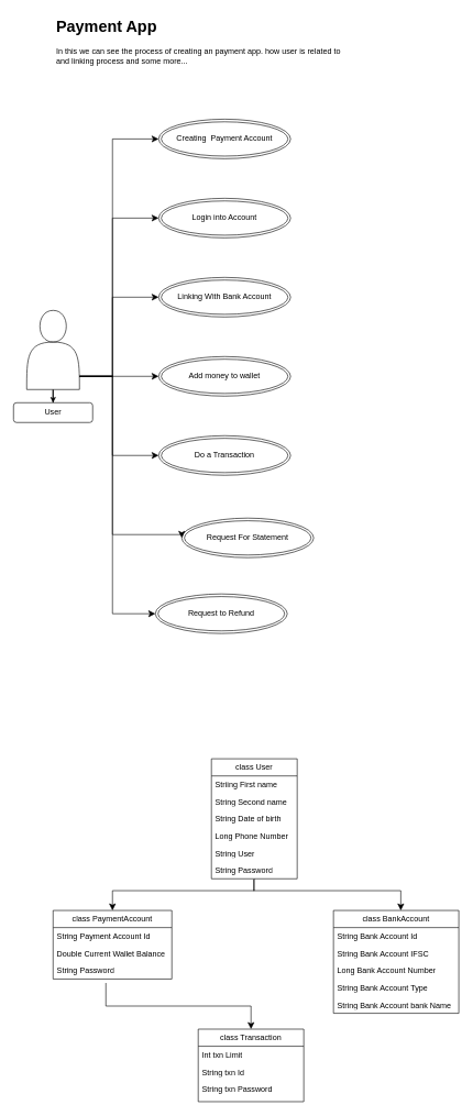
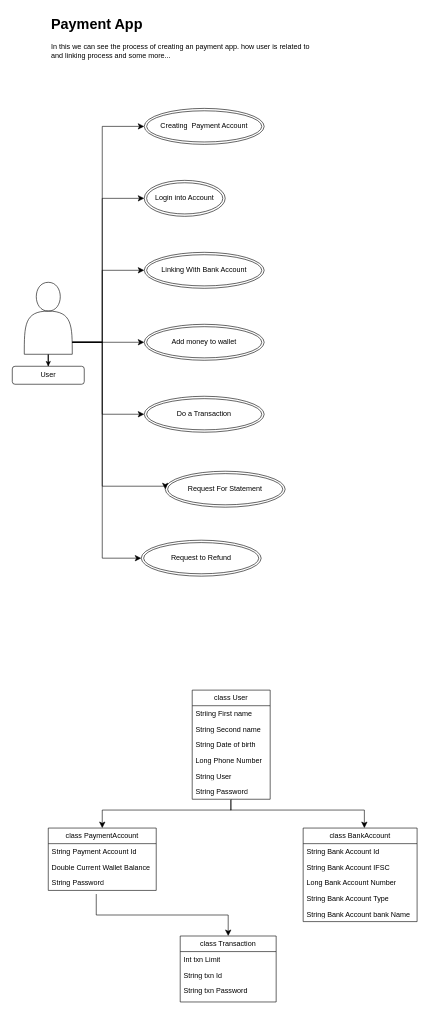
  <mxCell id="0" />
  <mxCell id="1" parent="0" />
  <mxCell id="2" value="class User" style="swimlane;fontStyle=0;childLayout=stackLayout;horizontal=1;startSize=26;fillColor=none;horizontalStack=0;resizeParent=1;resizeParentMax=0;resizeLast=0;collapsible=1;marginBottom=0;whiteSpace=wrap;html=1;" vertex="1" parent="1"><mxGeometry x="320" y="1150" width="130" height="182" as="geometry"><mxRectangle x="120" y="230" width="100" height="30" as="alternateBounds" /></mxGeometry></mxCell>
  <mxCell id="3" value="Striing First name" style="text;strokeColor=none;fillColor=none;align=left;verticalAlign=top;spacingLeft=4;spacingRight=4;overflow=hidden;rotatable=0;points=[[0,0.5],[1,0.5]];portConstraint=eastwest;whiteSpace=wrap;html=1;" vertex="1" parent="2"><mxGeometry y="26" width="130" height="26" as="geometry" /></mxCell>
  <mxCell id="4" value="String Second name" style="text;strokeColor=none;fillColor=none;align=left;verticalAlign=top;spacingLeft=4;spacingRight=4;overflow=hidden;rotatable=0;points=[[0,0.5],[1,0.5]];portConstraint=eastwest;whiteSpace=wrap;html=1;" vertex="1" parent="2"><mxGeometry y="52" width="130" height="26" as="geometry" /></mxCell>
  <mxCell id="5" value="String Date of birth" style="text;strokeColor=none;fillColor=none;align=left;verticalAlign=top;spacingLeft=4;spacingRight=4;overflow=hidden;rotatable=0;points=[[0,0.5],[1,0.5]];portConstraint=eastwest;whiteSpace=wrap;html=1;" vertex="1" parent="2"><mxGeometry y="78" width="130" height="26" as="geometry" /></mxCell>
  <mxCell id="6" value="Long Phone Number" style="text;strokeColor=none;fillColor=none;align=left;verticalAlign=top;spacingLeft=4;spacingRight=4;overflow=hidden;rotatable=0;points=[[0,0.5],[1,0.5]];portConstraint=eastwest;whiteSpace=wrap;html=1;" vertex="1" parent="2"><mxGeometry y="104" width="130" height="26" as="geometry" /></mxCell>
  <mxCell id="7" value="String User" style="text;strokeColor=none;fillColor=none;align=left;verticalAlign=top;spacingLeft=4;spacingRight=4;overflow=hidden;rotatable=0;points=[[0,0.5],[1,0.5]];portConstraint=eastwest;whiteSpace=wrap;html=1;" vertex="1" parent="2"><mxGeometry y="130" width="130" height="26" as="geometry" /></mxCell>
  <mxCell id="8" value="String Password" style="text;strokeColor=none;fillColor=none;align=left;verticalAlign=top;spacingLeft=4;spacingRight=4;overflow=hidden;rotatable=0;points=[[0,0.5],[1,0.5]];portConstraint=eastwest;whiteSpace=wrap;html=1;" vertex="1" parent="2"><mxGeometry y="156" width="130" height="26" as="geometry" /></mxCell>
  <mxCell id="9" value="class PaymentAccount" style="swimlane;fontStyle=0;childLayout=stackLayout;horizontal=1;startSize=26;fillColor=none;horizontalStack=0;resizeParent=1;resizeParentMax=0;resizeLast=0;collapsible=1;marginBottom=0;whiteSpace=wrap;html=1;" vertex="1" parent="1"><mxGeometry x="80" y="1380" width="180" height="104" as="geometry"><mxRectangle x="120" y="230" width="100" height="30" as="alternateBounds" /></mxGeometry></mxCell>
  <mxCell id="10" value="Second name" style="text;strokeColor=none;fillColor=none;align=left;verticalAlign=top;spacingLeft=4;spacingRight=4;overflow=hidden;rotatable=0;points=[[0,0.5],[1,0.5]];portConstraint=eastwest;whiteSpace=wrap;html=1;" vertex="1" parent="9"><mxGeometry y="26" width="180" as="geometry" /></mxCell>
  <mxCell id="11" value="String Payment Account Id" style="text;strokeColor=none;fillColor=none;align=left;verticalAlign=top;spacingLeft=4;spacingRight=4;overflow=hidden;rotatable=0;points=[[0,0.5],[1,0.5]];portConstraint=eastwest;whiteSpace=wrap;html=1;" vertex="1" parent="9"><mxGeometry y="26" width="180" height="26" as="geometry" /></mxCell>
  <mxCell id="12" value="Double Current Wallet Balance" style="text;strokeColor=none;fillColor=none;align=left;verticalAlign=top;spacingLeft=4;spacingRight=4;overflow=hidden;rotatable=0;points=[[0,0.5],[1,0.5]];portConstraint=eastwest;whiteSpace=wrap;html=1;" vertex="1" parent="9"><mxGeometry y="52" width="180" height="26" as="geometry" /></mxCell>
  <mxCell id="13" value="String Password" style="text;strokeColor=none;fillColor=none;align=left;verticalAlign=top;spacingLeft=4;spacingRight=4;overflow=hidden;rotatable=0;points=[[0,0.5],[1,0.5]];portConstraint=eastwest;whiteSpace=wrap;html=1;" vertex="1" parent="9"><mxGeometry y="78" width="180" height="26" as="geometry" /></mxCell>
  <mxCell id="14" value="class BankAccount" style="swimlane;fontStyle=0;childLayout=stackLayout;horizontal=1;startSize=26;fillColor=none;horizontalStack=0;resizeParent=1;resizeParentMax=0;resizeLast=0;collapsible=1;marginBottom=0;whiteSpace=wrap;html=1;" vertex="1" parent="1"><mxGeometry x="505" y="1380" width="190" height="156" as="geometry"><mxRectangle x="120" y="230" width="100" height="30" as="alternateBounds" /></mxGeometry></mxCell>
  <mxCell id="15" value="String Bank Account Id" style="text;strokeColor=none;fillColor=none;align=left;verticalAlign=top;spacingLeft=4;spacingRight=4;overflow=hidden;rotatable=0;points=[[0,0.5],[1,0.5]];portConstraint=eastwest;whiteSpace=wrap;html=1;" vertex="1" parent="14"><mxGeometry y="26" width="190" height="26" as="geometry" /></mxCell>
  <mxCell id="16" value="String Bank Account IFSC&lt;span style=&quot;white-space: pre;&quot;&gt;&#09;&lt;/span&gt;" style="text;strokeColor=none;fillColor=none;align=left;verticalAlign=top;spacingLeft=4;spacingRight=4;overflow=hidden;rotatable=0;points=[[0,0.5],[1,0.5]];portConstraint=eastwest;whiteSpace=wrap;html=1;" vertex="1" parent="14"><mxGeometry y="52" width="190" height="26" as="geometry" /></mxCell>
  <mxCell id="17" value="Long Bank Account Number" style="text;strokeColor=none;fillColor=none;align=left;verticalAlign=top;spacingLeft=4;spacingRight=4;overflow=hidden;rotatable=0;points=[[0,0.5],[1,0.5]];portConstraint=eastwest;whiteSpace=wrap;html=1;" vertex="1" parent="14"><mxGeometry y="78" width="190" height="26" as="geometry" /></mxCell>
  <mxCell id="18" value="String Bank Account Type" style="text;strokeColor=none;fillColor=none;align=left;verticalAlign=top;spacingLeft=4;spacingRight=4;overflow=hidden;rotatable=0;points=[[0,0.5],[1,0.5]];portConstraint=eastwest;whiteSpace=wrap;html=1;" vertex="1" parent="14"><mxGeometry y="104" width="190" height="26" as="geometry" /></mxCell>
  <mxCell id="19" value="String Bank Account bank Name" style="text;strokeColor=none;fillColor=none;align=left;verticalAlign=top;spacingLeft=4;spacingRight=4;overflow=hidden;rotatable=0;points=[[0,0.5],[1,0.5]];portConstraint=eastwest;whiteSpace=wrap;html=1;" vertex="1" parent="14"><mxGeometry y="130" width="190" height="26" as="geometry" /></mxCell>
  <mxCell id="20" value="class Transaction" style="swimlane;fontStyle=0;childLayout=stackLayout;horizontal=1;startSize=26;fillColor=none;horizontalStack=0;resizeParent=1;resizeParentMax=0;resizeLast=0;collapsible=1;marginBottom=0;whiteSpace=wrap;html=1;" vertex="1" parent="1"><mxGeometry x="300" y="1560" width="160" height="110" as="geometry"><mxRectangle x="120" y="230" width="100" height="30" as="alternateBounds" /></mxGeometry></mxCell>
  <mxCell id="21" value="Int txn Limit" style="text;strokeColor=none;fillColor=none;align=left;verticalAlign=top;spacingLeft=4;spacingRight=4;overflow=hidden;rotatable=0;points=[[0,0.5],[1,0.5]];portConstraint=eastwest;whiteSpace=wrap;html=1;" vertex="1" parent="20"><mxGeometry y="26" width="160" height="26" as="geometry" /></mxCell>
  <mxCell id="22" value="String txn Id" style="text;strokeColor=none;fillColor=none;align=left;verticalAlign=top;spacingLeft=4;spacingRight=4;overflow=hidden;rotatable=0;points=[[0,0.5],[1,0.5]];portConstraint=eastwest;whiteSpace=wrap;html=1;" vertex="1" parent="20"><mxGeometry y="52" width="160" height="26" as="geometry" /></mxCell>
  <mxCell id="23" value="String txn Password" style="text;strokeColor=none;fillColor=none;align=left;verticalAlign=top;spacingLeft=4;spacingRight=4;overflow=hidden;rotatable=0;points=[[0,0.5],[1,0.5]];portConstraint=eastwest;whiteSpace=wrap;html=1;" vertex="1" parent="20"><mxGeometry y="78" width="160" height="32" as="geometry" /></mxCell>
  <mxCell id="24" value="&lt;h1&gt;Payment App&lt;/h1&gt;&lt;div&gt;In this we can see the process of creating an payment app. how user is related to and linking process and some more...&lt;/div&gt;" style="text;html=1;strokeColor=none;fillColor=none;spacing=5;spacingTop=-20;whiteSpace=wrap;overflow=hidden;rounded=0;" vertex="1" parent="1"><mxGeometry x="80" y="20" width="460" height="100" as="geometry" /></mxCell>
  <mxCell id="25" value="" style="edgeStyle=orthogonalEdgeStyle;rounded=0;orthogonalLoop=1;jettySize=auto;html=1;" edge="1" parent="1" source="26" target="34"><mxGeometry relative="1" as="geometry" /></mxCell>
  <mxCell id="26" value="" style="shape=actor;whiteSpace=wrap;html=1;" vertex="1" parent="1"><mxGeometry x="40" y="470" width="80" height="120" as="geometry" /></mxCell>
  <mxCell id="27" value="Creating&amp;nbsp; Payment Account" style="ellipse;shape=doubleEllipse;whiteSpace=wrap;html=1;" vertex="1" parent="1"><mxGeometry x="240" y="180" width="200" height="60" as="geometry" /></mxCell>
- <mxCell id="28" value="Login into Account" style="ellipse;shape=doubleEllipse;whiteSpace=wrap;html=1;" vertex="1" parent="1"><mxGeometry x="240" y="300" width="200" height="60" as="geometry" /></mxCell>
+ <mxCell id="28" value="Login into Account" style="ellipse;shape=doubleEllipse;whiteSpace=wrap;html=1;" vertex="1" parent="1"><mxGeometry x="240" y="300" width="135" height="60" as="geometry" /></mxCell>
  <mxCell id="29" value="Linking With Bank Account" style="ellipse;shape=doubleEllipse;whiteSpace=wrap;html=1;" vertex="1" parent="1"><mxGeometry x="240" y="420" width="200" height="60" as="geometry" /></mxCell>
  <mxCell id="30" value="Add money to wallet" style="ellipse;shape=doubleEllipse;whiteSpace=wrap;html=1;" vertex="1" parent="1"><mxGeometry x="240" y="540" width="200" height="60" as="geometry" /></mxCell>
  <mxCell id="31" value="Do a Transaction" style="ellipse;shape=doubleEllipse;whiteSpace=wrap;html=1;" vertex="1" parent="1"><mxGeometry x="240" y="660" width="200" height="60" as="geometry" /></mxCell>
  <mxCell id="32" value="Request For Statement" style="ellipse;shape=doubleEllipse;whiteSpace=wrap;html=1;" vertex="1" parent="1"><mxGeometry x="275" y="785" width="200" height="60" as="geometry" /></mxCell>
  <mxCell id="33" value="Request to Refund" style="ellipse;shape=doubleEllipse;whiteSpace=wrap;html=1;" vertex="1" parent="1"><mxGeometry x="235" y="900" width="200" height="60" as="geometry" /></mxCell>
  <mxCell id="34" value="User" style="rounded=1;whiteSpace=wrap;html=1;" vertex="1" parent="1"><mxGeometry x="20" y="610" width="120" height="30" as="geometry" /></mxCell>
  <mxCell id="35" value="" style="edgeStyle=segmentEdgeStyle;endArrow=classic;html=1;curved=0;rounded=0;endSize=8;startSize=8;sourcePerimeterSpacing=0;targetPerimeterSpacing=0;" edge="1" parent="1" target="30"><mxGeometry width="100" relative="1" as="geometry"><mxPoint x="120" y="570" as="sourcePoint" /><mxPoint x="320" y="580" as="targetPoint" /><Array as="points"><mxPoint x="140" y="570" /><mxPoint x="140" y="570" /></Array></mxGeometry></mxCell>
  <mxCell id="36" value="" style="edgeStyle=segmentEdgeStyle;endArrow=classic;html=1;curved=0;rounded=0;endSize=8;startSize=8;sourcePerimeterSpacing=0;targetPerimeterSpacing=0;entryX=0;entryY=0.5;entryDx=0;entryDy=0;" edge="1" parent="1" target="29"><mxGeometry width="100" relative="1" as="geometry"><mxPoint x="120" y="570" as="sourcePoint" /><mxPoint x="230" y="450" as="targetPoint" /><Array as="points"><mxPoint x="140" y="570" /><mxPoint x="170" y="570" /><mxPoint x="170" y="450" /></Array></mxGeometry></mxCell>
  <mxCell id="37" value="" style="edgeStyle=segmentEdgeStyle;endArrow=classic;html=1;curved=0;rounded=0;endSize=8;startSize=8;sourcePerimeterSpacing=0;targetPerimeterSpacing=0;entryX=0;entryY=0.5;entryDx=0;entryDy=0;" edge="1" parent="1" target="31"><mxGeometry width="100" relative="1" as="geometry"><mxPoint x="120" y="570" as="sourcePoint" /><mxPoint x="230" y="690" as="targetPoint" /><Array as="points"><mxPoint x="120" y="570" /><mxPoint x="170" y="570" /><mxPoint x="170" y="690" /></Array></mxGeometry></mxCell>
  <mxCell id="38" value="" style="edgeStyle=segmentEdgeStyle;endArrow=classic;html=1;curved=0;rounded=0;endSize=8;startSize=8;sourcePerimeterSpacing=0;targetPerimeterSpacing=0;entryX=0;entryY=0.5;entryDx=0;entryDy=0;" edge="1" parent="1" target="32"><mxGeometry width="100" relative="1" as="geometry"><mxPoint x="120" y="570" as="sourcePoint" /><mxPoint x="240" y="830" as="targetPoint" /><Array as="points"><mxPoint x="170" y="570" /><mxPoint x="170" y="810" /></Array></mxGeometry></mxCell>
  <mxCell id="39" value="" style="edgeStyle=segmentEdgeStyle;endArrow=classic;html=1;curved=0;rounded=0;endSize=8;startSize=8;sourcePerimeterSpacing=0;targetPerimeterSpacing=0;" edge="1" parent="1"><mxGeometry width="100" relative="1" as="geometry"><mxPoint x="120" y="570" as="sourcePoint" /><mxPoint x="235" y="930" as="targetPoint" /><Array as="points"><mxPoint x="120" y="570" /><mxPoint x="170" y="570" /><mxPoint x="170" y="930" /></Array></mxGeometry></mxCell>
  <mxCell id="40" value="" style="edgeStyle=segmentEdgeStyle;endArrow=classic;html=1;curved=0;rounded=0;endSize=8;startSize=8;sourcePerimeterSpacing=0;targetPerimeterSpacing=0;entryX=0;entryY=0.5;entryDx=0;entryDy=0;" edge="1" parent="1" target="28"><mxGeometry width="100" relative="1" as="geometry"><mxPoint x="120" y="570" as="sourcePoint" /><mxPoint x="230" y="330" as="targetPoint" /><Array as="points"><mxPoint x="120" y="570" /><mxPoint x="170" y="570" /><mxPoint x="170" y="330" /></Array></mxGeometry></mxCell>
  <mxCell id="41" value="" style="edgeStyle=segmentEdgeStyle;endArrow=classic;html=1;curved=0;rounded=0;endSize=8;startSize=8;sourcePerimeterSpacing=0;targetPerimeterSpacing=0;entryX=0;entryY=0.5;entryDx=0;entryDy=0;" edge="1" parent="1" target="27"><mxGeometry width="100" relative="1" as="geometry"><mxPoint x="120" y="570" as="sourcePoint" /><mxPoint x="230" y="210" as="targetPoint" /><Array as="points"><mxPoint x="120" y="570" /><mxPoint x="170" y="570" /><mxPoint x="170" y="210" /></Array></mxGeometry></mxCell>
  <mxCell id="42" value="" style="edgeStyle=elbowEdgeStyle;elbow=vertical;endArrow=classic;html=1;curved=0;rounded=0;endSize=8;startSize=8;entryX=0.5;entryY=0;entryDx=0;entryDy=0;" edge="1" parent="1" source="8" target="9"><mxGeometry width="50" height="50" relative="1" as="geometry"><mxPoint x="380.97" y="1340" as="sourcePoint" /><mxPoint x="170" y="1370" as="targetPoint" /><Array as="points"><mxPoint x="385" y="1350" /><mxPoint x="290" y="1350" /></Array></mxGeometry></mxCell>
  <mxCell id="43" value="" style="edgeStyle=elbowEdgeStyle;elbow=vertical;endArrow=classic;html=1;curved=0;rounded=0;endSize=8;startSize=8;exitX=0.492;exitY=1.038;exitDx=0;exitDy=0;exitPerimeter=0;" edge="1" parent="1" source="8"><mxGeometry width="50" height="50" relative="1" as="geometry"><mxPoint x="390" y="1331.012" as="sourcePoint" /><mxPoint x="607.05" y="1380" as="targetPoint" /><Array as="points"><mxPoint x="493.05" y="1350" /></Array></mxGeometry></mxCell>
  <mxCell id="44" value="" style="edgeStyle=elbowEdgeStyle;elbow=vertical;endArrow=classic;html=1;curved=0;rounded=0;endSize=8;startSize=8;entryX=0.5;entryY=0;entryDx=0;entryDy=0;" edge="1" parent="1" target="20"><mxGeometry width="50" height="50" relative="1" as="geometry"><mxPoint x="160" y="1490" as="sourcePoint" /><mxPoint x="390" y="1520" as="targetPoint" /></mxGeometry></mxCell>
